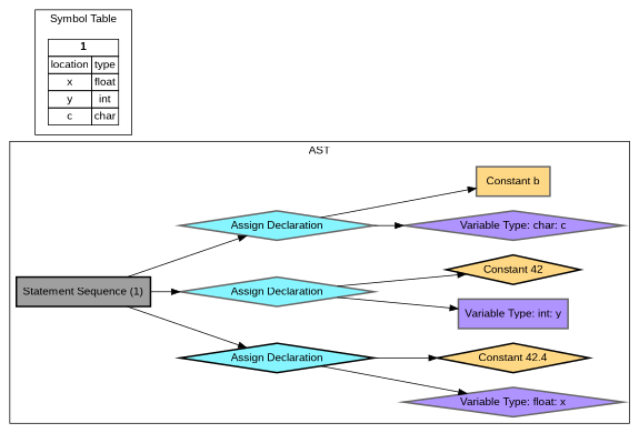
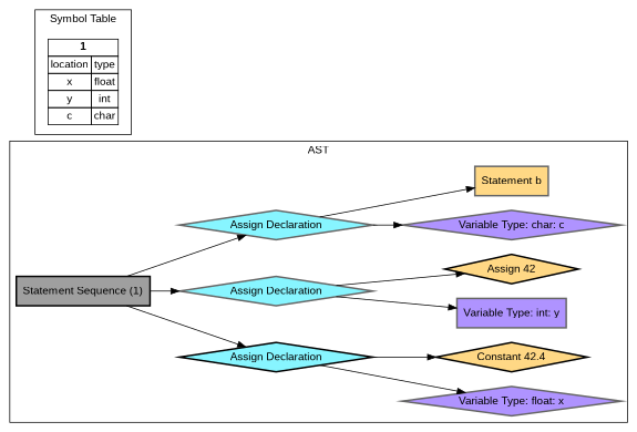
  digraph {
    fontname="Liberation Sans"
    rankdir=LR
    node [color=gray40 fillcolor="#87f5ff" fontname="Liberation Sans" penwidth=2 shape=diamond style=filled]
    edge [fontname="Liberation Sans"]
    n1 [color=black fillcolor="#9f9f9f" label="Statement Sequence (1)" shape=box]
    n2 [color=black label="Assign Declaration"]
    n3 [label="Assign Declaration"]
    n4 [label="Assign Declaration"]
    n5 [fillcolor="#af93ff" label="Variable Type: float: x"]
    n6 [color=black fillcolor="#FFD885" label="Constant 42.4"]
    n7 [fillcolor="#af93ff" label="Variable Type: int: y" shape=box]
-   n8 [color=black fillcolor="#FFD885" label="Constant 42"]
+   n8 [color=black fillcolor="#FFD885" label="Assign 42"]
    n9 [fillcolor="#af93ff" label="Variable Type: char: c"]
-   n10 [fillcolor="#FFD885" label="Constant b" shape=box]
+   n10 [fillcolor="#FFD885" label="Statement b" shape=box]
    n11 [label=< 				<table border='0' cellborder='1' cellspacing='0'> 					<tr><td colspan="2"><b>1</b></td></tr> 					<tr><td>location</td><td>type</td></tr> 					<tr><td>x</td><td>float</td></tr> 					<tr><td>y</td><td>int</td></tr> 					<tr><td>c</td><td>char</td></tr> 				</table> 			> shape=plaintext color="" fillcolor="" penwidth="" style=""]
    subgraph cluster_1 {
      label=AST
      n1
      n2
      n3
      n4
      n5
      n6
      n7
      n8
      n9
      n10
    }
    subgraph cluster_2 {
      label="Symbol Table"
      n11
    }
    n1 -> n2
    n1 -> n3
    n1 -> n4
    n2 -> n5
    n2 -> n6
    n3 -> n7
    n3 -> n8
    n4 -> n9
    n4 -> n10
  }
